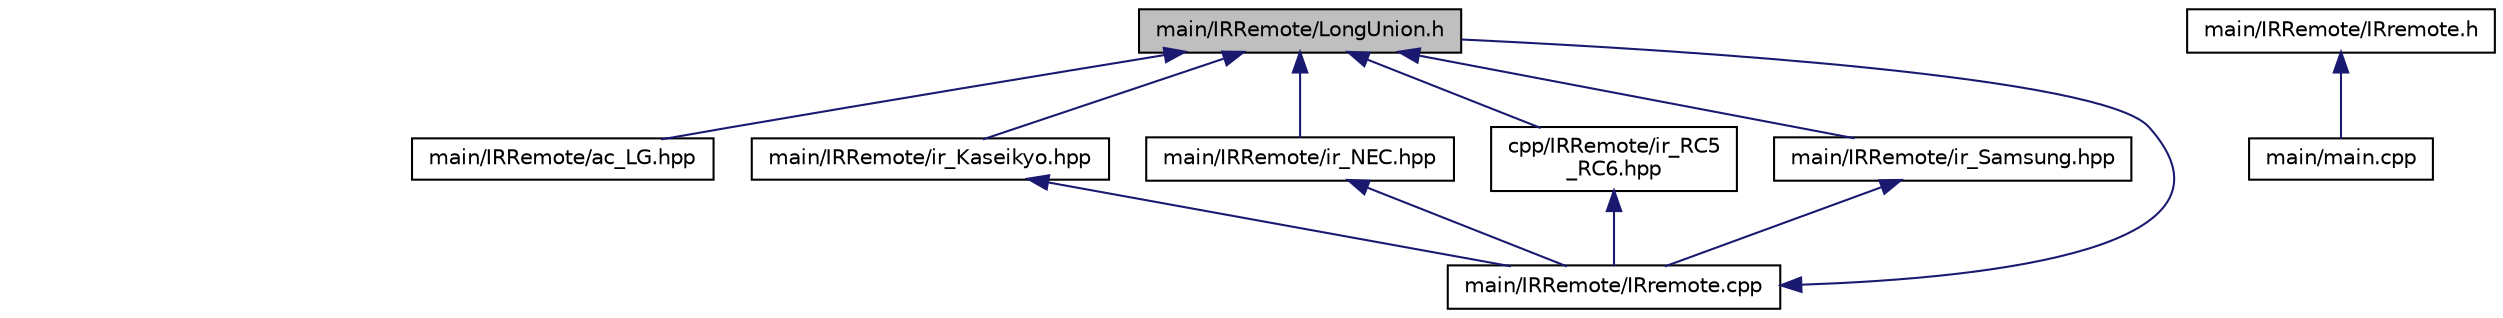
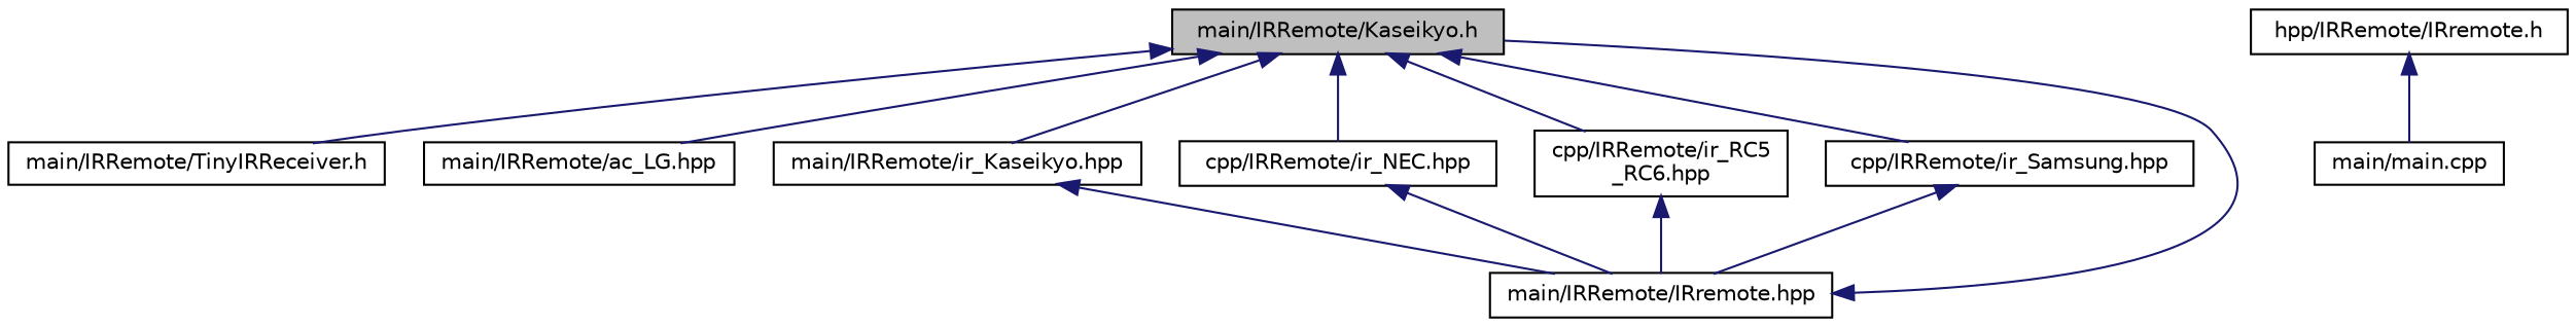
  digraph {
    node [color=black fillcolor=white fontname=Helvetica fontsize=10 shape=record style=filled]
    edge [color=midnightblue dir=back fontname=Helvetica fontsize=10 labelfontname=Helvetica labelfontsize=10 style=solid]
-   n1 [fillcolor=grey75 fontcolor=black height=0.2 label="main/IRRemote/LongUnion.h" width=0.4]
+   n1 [fillcolor=grey75 fontcolor=black height=0.2 label="main/IRRemote/Kaseikyo.h" width=0.4]
+   n2 [height=0.2 label="main/IRRemote/TinyIRReceiver.h" width=0.4]
    n3 [height=0.2 label="main/IRRemote/ac_LG.hpp" width=0.4]
    n4 [height=0.2 label="main/IRRemote/ir_Kaseikyo.hpp" width=0.4]
-   n5 [height=0.2 label="main/IRRemote/ir_NEC.hpp" width=0.4]
+   n5 [height=0.2 label="cpp/IRRemote/ir_NEC.hpp" width=0.4]
    n6 [height=0.2 label="cpp/IRRemote/ir_RC5\l_RC6.hpp" width=0.4]
-   n7 [height=0.2 label="main/IRRemote/ir_Samsung.hpp" width=0.4]
-   n8 [height=0.2 label="main/IRRemote/IRremote.cpp" width=0.4]
-   n9 [height=0.2 label="main/IRRemote/IRremote.h" width=0.4]
+   n7 [height=0.2 label="cpp/IRRemote/ir_Samsung.hpp" width=0.4]
+   n8 [height=0.2 label="main/IRRemote/IRremote.hpp" width=0.4]
+   n9 [height=0.2 label="hpp/IRRemote/IRremote.h" width=0.4]
    n10 [height=0.2 label="main/main.cpp" width=0.4]
+   n1 -> n2
    n1 -> n3
    n1 -> n4
    n1 -> n5
    n1 -> n6
    n1 -> n7
    n4 -> n8
    n5 -> n8
    n6 -> n8
    n7 -> n8
    n8 -> n1
    n9 -> n10
  }
